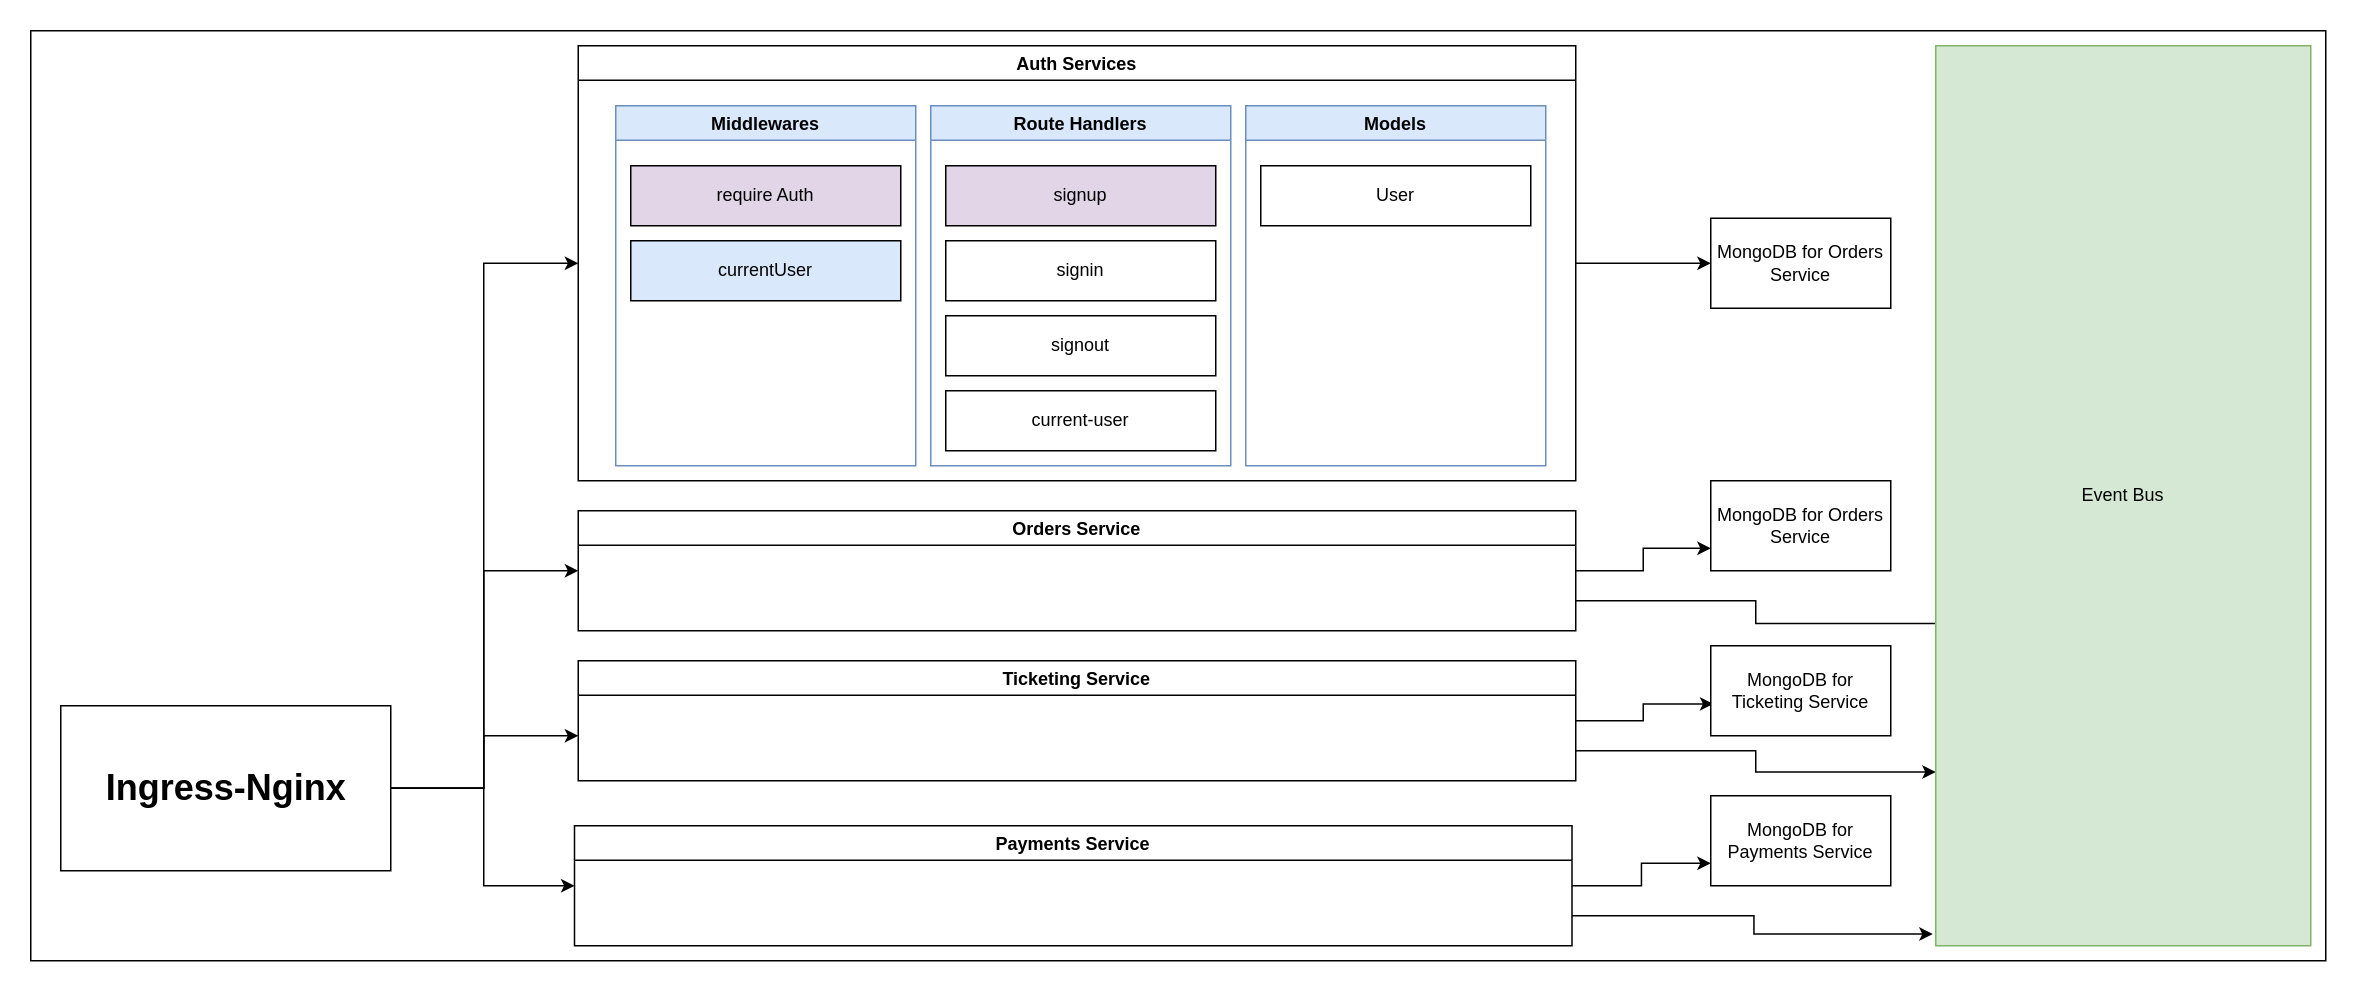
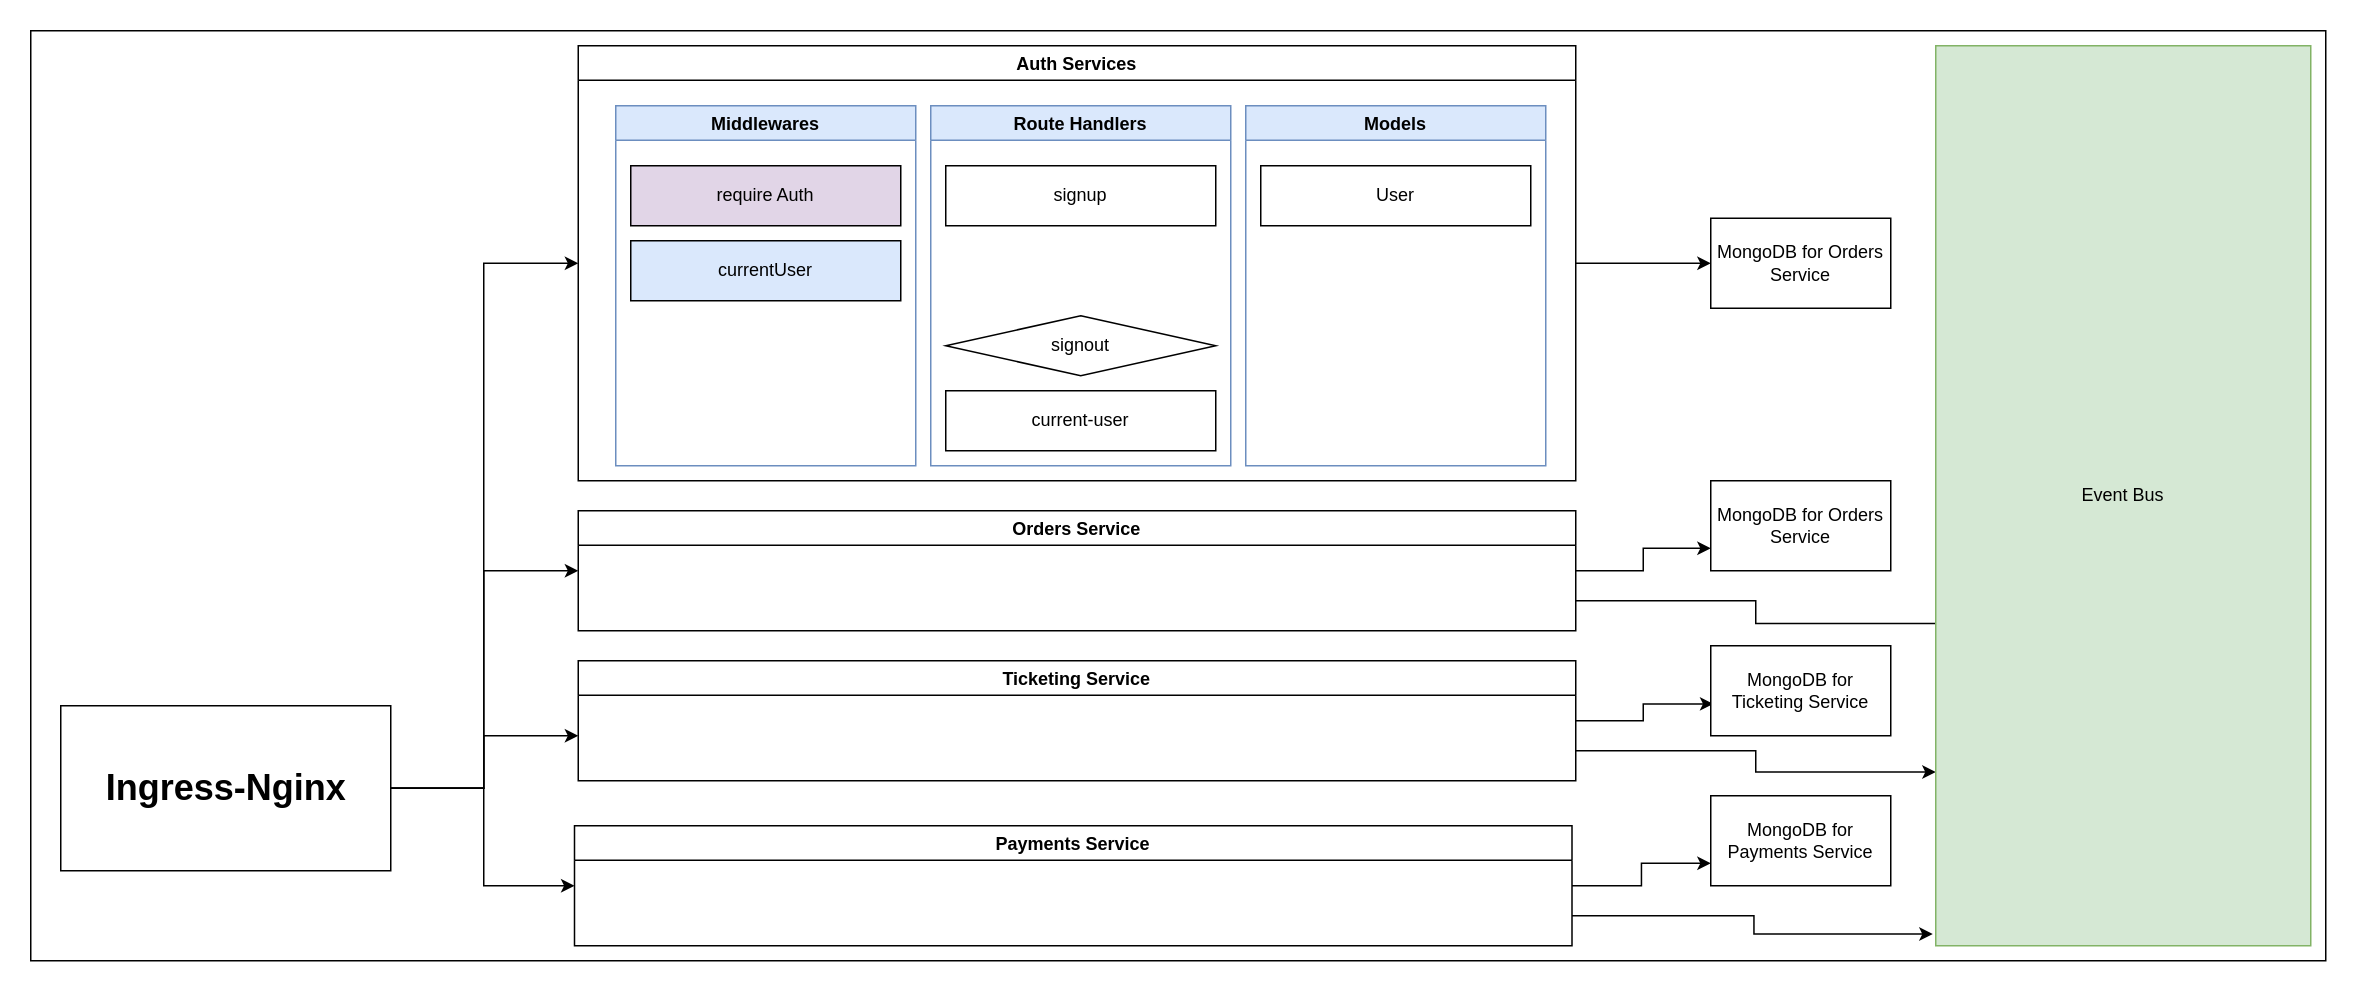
  <mxCell id="0" />
  <mxCell id="1" parent="0" />
  <mxCell id="2" value="" style="rounded=0;whiteSpace=wrap;html=1;" parent="1" vertex="1"><mxGeometry x="20" y="20" width="1530" height="620" as="geometry" /></mxCell>
  <mxCell id="3" style="edgeStyle=orthogonalEdgeStyle;rounded=0;orthogonalLoop=1;jettySize=auto;html=1;entryX=0;entryY=0.5;entryDx=0;entryDy=0;" parent="1" source="7" target="10" edge="1"><mxGeometry relative="1" as="geometry"><Array as="points"><mxPoint x="322" y="525" /><mxPoint x="322" y="175" /></Array></mxGeometry></mxCell>
  <mxCell id="4" style="edgeStyle=orthogonalEdgeStyle;rounded=0;orthogonalLoop=1;jettySize=auto;html=1;entryX=0;entryY=0.5;entryDx=0;entryDy=0;" parent="1" source="7" target="31" edge="1"><mxGeometry relative="1" as="geometry"><Array as="points"><mxPoint x="322" y="525" /><mxPoint x="322" y="590" /></Array></mxGeometry></mxCell>
  <mxCell id="5" style="edgeStyle=orthogonalEdgeStyle;rounded=0;orthogonalLoop=1;jettySize=auto;html=1;" parent="1" source="7" edge="1"><mxGeometry relative="1" as="geometry"><mxPoint x="385" y="490" as="targetPoint" /><Array as="points"><mxPoint x="322" y="525" /><mxPoint x="322" y="490" /></Array></mxGeometry></mxCell>
  <mxCell id="6" style="edgeStyle=orthogonalEdgeStyle;rounded=0;orthogonalLoop=1;jettySize=auto;html=1;entryX=0;entryY=0.5;entryDx=0;entryDy=0;" parent="1" source="7" target="23" edge="1"><mxGeometry relative="1" as="geometry"><Array as="points"><mxPoint x="322" y="525" /><mxPoint x="322" y="380" /></Array></mxGeometry></mxCell>
  <mxCell id="7" value="" style="rounded=0;whiteSpace=wrap;html=1;" parent="1" vertex="1"><mxGeometry x="40" y="470" width="220" height="110" as="geometry" /></mxCell>
  <mxCell id="8" value="Ingress-Nginx" style="text;strokeColor=none;fillColor=none;html=1;fontSize=24;fontStyle=1;verticalAlign=middle;align=center;" parent="1" vertex="1"><mxGeometry x="100" y="505" width="100" height="40" as="geometry" /></mxCell>
  <mxCell id="9" style="edgeStyle=orthogonalEdgeStyle;rounded=0;orthogonalLoop=1;jettySize=auto;html=1;exitX=1;exitY=0.5;exitDx=0;exitDy=0;entryX=0;entryY=0.5;entryDx=0;entryDy=0;" parent="1" source="10" target="34" edge="1"><mxGeometry relative="1" as="geometry" /></mxCell>
  <mxCell id="10" value="Auth Services" style="swimlane;" parent="1" vertex="1"><mxGeometry x="385" y="30" width="665" height="290" as="geometry" /></mxCell>
  <mxCell id="11" value="Middlewares" style="swimlane;startSize=23;fillColor=#dae8fc;strokeColor=#6c8ebf;" parent="10" vertex="1"><mxGeometry x="25" y="40" width="200" height="240" as="geometry" /></mxCell>
  <mxCell id="12" value="currentUser" style="rounded=0;whiteSpace=wrap;html=1;fillColor=#dae8fc;" parent="11" vertex="1"><mxGeometry x="10" y="90" width="180" height="40" as="geometry" /></mxCell>
  <mxCell id="13" value="Route Handlers" style="swimlane;fillColor=#dae8fc;strokeColor=#6c8ebf;" parent="1" vertex="1"><mxGeometry x="620" y="70" width="200" height="240" as="geometry" /></mxCell>
- <mxCell id="14" value="signup" style="rounded=0;whiteSpace=wrap;html=1;fillColor=#e1d5e7;" parent="13" vertex="1"><mxGeometry x="10" y="40" width="180" height="40" as="geometry" /></mxCell>
+ <mxCell id="14" value="signup" style="rounded=0;whiteSpace=wrap;html=1;" parent="13" vertex="1"><mxGeometry x="10" y="40" width="180" height="40" as="geometry" /></mxCell>
  <mxCell id="15" value="current-user" style="rounded=0;whiteSpace=wrap;html=1;" parent="13" vertex="1"><mxGeometry x="10" y="190" width="180" height="40" as="geometry" /></mxCell>
  <mxCell id="16" value="Models" style="swimlane;fillColor=#dae8fc;strokeColor=#6c8ebf;" parent="1" vertex="1"><mxGeometry x="830" y="70" width="200" height="240" as="geometry" /></mxCell>
  <mxCell id="17" value="require Auth" style="rounded=0;whiteSpace=wrap;html=1;fillColor=#e1d5e7;" parent="1" vertex="1"><mxGeometry x="420" y="110" width="180" height="40" as="geometry" /></mxCell>
- <mxCell id="18" value="signin" style="rounded=0;whiteSpace=wrap;html=1;" parent="1" vertex="1"><mxGeometry x="630" y="160" width="180" height="40" as="geometry" /></mxCell>
- <mxCell id="19" value="signout" style="rounded=0;whiteSpace=wrap;html=1;" parent="1" vertex="1"><mxGeometry x="630" y="210" width="180" height="40" as="geometry" /></mxCell>
+ <mxCell id="19" value="signout" style="rhombus;whiteSpace=wrap;html=1;" parent="1" vertex="1"><mxGeometry x="630" y="210" width="180" height="40" as="geometry" /></mxCell>
  <mxCell id="20" value="User" style="rounded=0;whiteSpace=wrap;html=1;" parent="1" vertex="1"><mxGeometry x="840" y="110" width="180" height="40" as="geometry" /></mxCell>
  <mxCell id="21" style="edgeStyle=orthogonalEdgeStyle;rounded=0;orthogonalLoop=1;jettySize=auto;html=1;exitX=1;exitY=0.5;exitDx=0;exitDy=0;entryX=0;entryY=0.75;entryDx=0;entryDy=0;" parent="1" source="23" target="24" edge="1"><mxGeometry relative="1" as="geometry" /></mxCell>
  <mxCell id="22" style="edgeStyle=orthogonalEdgeStyle;rounded=0;orthogonalLoop=1;jettySize=auto;html=1;exitX=1;exitY=0.75;exitDx=0;exitDy=0;entryX=0.008;entryY=0.642;entryDx=0;entryDy=0;entryPerimeter=0;endArrow=none;" parent="1" source="23" target="33" edge="1"><mxGeometry relative="1" as="geometry" /></mxCell>
  <mxCell id="23" value="Orders Service" style="swimlane;" parent="1" vertex="1"><mxGeometry x="385" y="340" width="665" height="80" as="geometry" /></mxCell>
  <mxCell id="24" value="MongoDB for Orders Service" style="rounded=0;whiteSpace=wrap;html=1;" parent="1" vertex="1"><mxGeometry x="1140" y="320" width="120" height="60" as="geometry" /></mxCell>
  <mxCell id="25" style="edgeStyle=orthogonalEdgeStyle;rounded=0;orthogonalLoop=1;jettySize=auto;html=1;entryX=0.015;entryY=0.646;entryDx=0;entryDy=0;entryPerimeter=0;" parent="1" source="27" target="28" edge="1"><mxGeometry relative="1" as="geometry" /></mxCell>
  <mxCell id="26" style="edgeStyle=orthogonalEdgeStyle;rounded=0;orthogonalLoop=1;jettySize=auto;html=1;exitX=1;exitY=0.75;exitDx=0;exitDy=0;entryX=0;entryY=0.807;entryDx=0;entryDy=0;entryPerimeter=0;" parent="1" source="27" target="33" edge="1"><mxGeometry relative="1" as="geometry" /></mxCell>
  <mxCell id="27" value="Ticketing Service" style="swimlane;" parent="1" vertex="1"><mxGeometry x="385" y="440" width="665" height="80" as="geometry" /></mxCell>
  <mxCell id="28" value="MongoDB for Ticketing Service" style="rounded=0;whiteSpace=wrap;html=1;" parent="1" vertex="1"><mxGeometry x="1140" y="430" width="120" height="60" as="geometry" /></mxCell>
  <mxCell id="29" style="edgeStyle=orthogonalEdgeStyle;rounded=0;orthogonalLoop=1;jettySize=auto;html=1;exitX=1;exitY=0.5;exitDx=0;exitDy=0;entryX=0;entryY=0.75;entryDx=0;entryDy=0;" parent="1" source="31" target="32" edge="1"><mxGeometry relative="1" as="geometry" /></mxCell>
  <mxCell id="30" style="edgeStyle=orthogonalEdgeStyle;rounded=0;orthogonalLoop=1;jettySize=auto;html=1;exitX=1;exitY=0.75;exitDx=0;exitDy=0;entryX=-0.008;entryY=0.987;entryDx=0;entryDy=0;entryPerimeter=0;" parent="1" source="31" target="33" edge="1"><mxGeometry relative="1" as="geometry" /></mxCell>
  <mxCell id="31" value="Payments Service" style="swimlane;" parent="1" vertex="1"><mxGeometry x="382.5" y="550" width="665" height="80" as="geometry" /></mxCell>
  <mxCell id="32" value="MongoDB for Payments Service" style="rounded=0;whiteSpace=wrap;html=1;" parent="1" vertex="1"><mxGeometry x="1140" y="530" width="120" height="60" as="geometry" /></mxCell>
  <mxCell id="33" value="Event Bus" style="rounded=0;whiteSpace=wrap;html=1;fillColor=#d5e8d4;strokeColor=#82b366;" parent="1" vertex="1"><mxGeometry x="1290" y="30" width="250" height="600" as="geometry" /></mxCell>
  <mxCell id="34" value="MongoDB for Orders Service" style="rounded=0;whiteSpace=wrap;html=1;" parent="1" vertex="1"><mxGeometry x="1140" y="145" width="120" height="60" as="geometry" /></mxCell>
